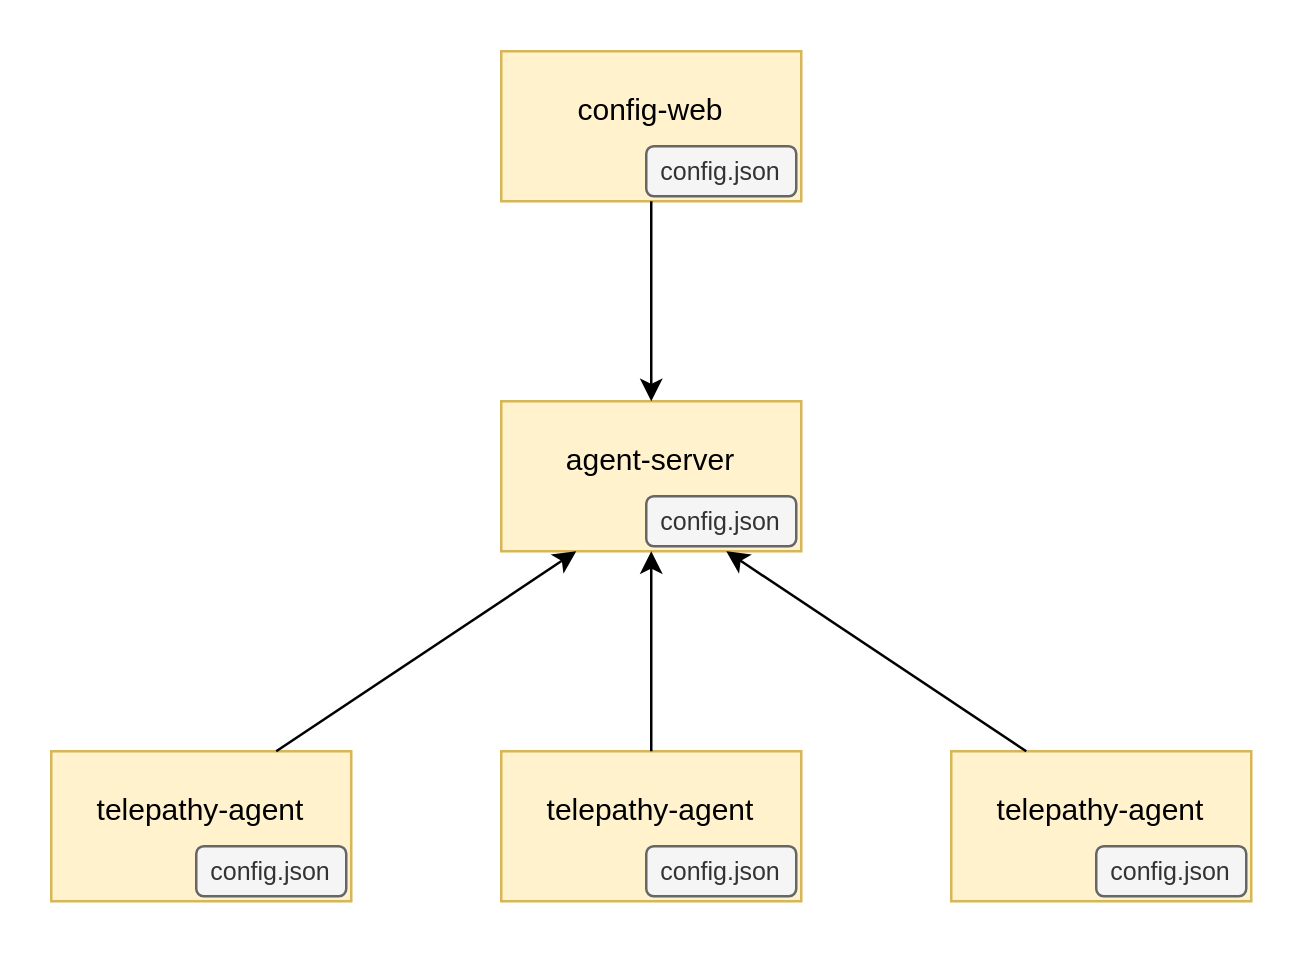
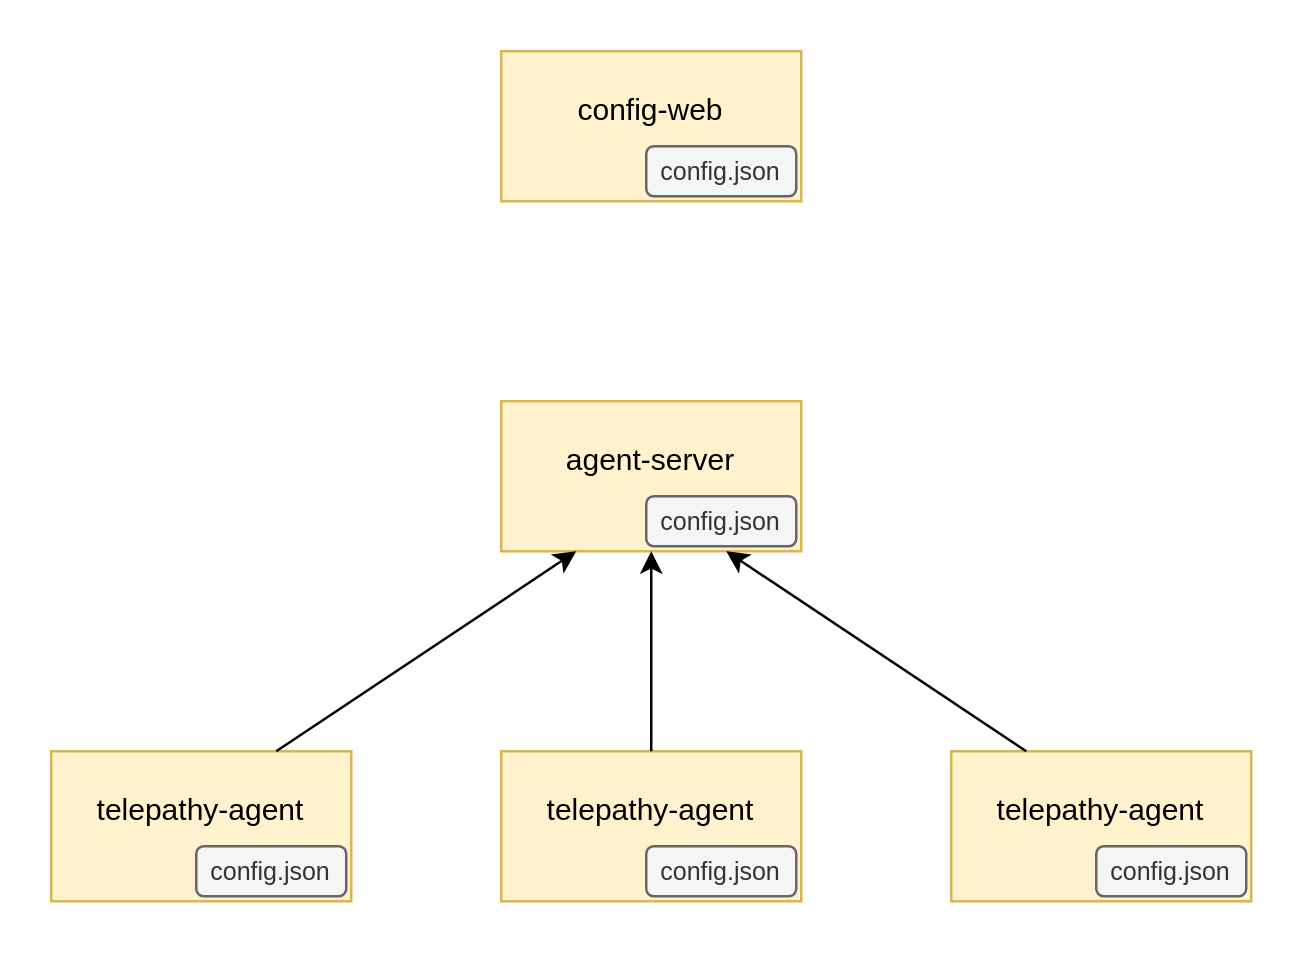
  <mxCell id="0" />
  <mxCell id="1" parent="0" />
  <mxCell id="2" value="agent-server" style="rounded=0;whiteSpace=wrap;html=1;fillColor=#fff2cc;strokeColor=#d6b656;spacingBottom=12;" parent="1" vertex="1"><mxGeometry x="200" y="160" width="120" height="60" as="geometry" /></mxCell>
  <mxCell id="3" value="telepathy-agent" style="rounded=0;whiteSpace=wrap;html=1;fillColor=#fff2cc;strokeColor=#d6b656;spacingBottom=12;" parent="1" vertex="1"><mxGeometry x="20" y="300" width="120" height="60" as="geometry" /></mxCell>
  <mxCell id="4" value="telepathy-agent" style="rounded=0;whiteSpace=wrap;html=1;fillColor=#fff2cc;strokeColor=#d6b656;spacingBottom=12;" parent="1" vertex="1"><mxGeometry x="200" y="300" width="120" height="60" as="geometry" /></mxCell>
  <mxCell id="5" value="telepathy-agent" style="rounded=0;whiteSpace=wrap;html=1;fillColor=#fff2cc;strokeColor=#d6b656;spacingBottom=12;" parent="1" vertex="1"><mxGeometry x="380" y="300" width="120" height="60" as="geometry" /></mxCell>
  <mxCell id="6" value="config-web" style="rounded=0;whiteSpace=wrap;html=1;fillColor=#fff2cc;strokeColor=#d6b656;spacingBottom=12;" parent="1" vertex="1"><mxGeometry x="200" y="20" width="120" height="60" as="geometry" /></mxCell>
- <mxCell id="7" value="" style="endArrow=classic;html=1;exitX=0.5;exitY=1;exitDx=0;exitDy=0;entryX=0.5;entryY=0;entryDx=0;entryDy=0;" parent="1" source="6" target="2" edge="1"><mxGeometry width="50" height="50" relative="1" as="geometry"><mxPoint x="280" y="190" as="sourcePoint" /><mxPoint x="330" y="140" as="targetPoint" /></mxGeometry></mxCell>
  <mxCell id="8" value="" style="endArrow=classic;html=1;exitX=0.75;exitY=0;exitDx=0;exitDy=0;entryX=0.25;entryY=1;entryDx=0;entryDy=0;" parent="1" source="3" target="2" edge="1"><mxGeometry width="50" height="50" relative="1" as="geometry"><mxPoint x="270" y="90" as="sourcePoint" /><mxPoint x="270" y="170" as="targetPoint" /></mxGeometry></mxCell>
  <mxCell id="9" value="" style="endArrow=classic;html=1;exitX=0.5;exitY=0;exitDx=0;exitDy=0;entryX=0.5;entryY=1;entryDx=0;entryDy=0;" parent="1" source="4" target="2" edge="1"><mxGeometry width="50" height="50" relative="1" as="geometry"><mxPoint x="120" y="310" as="sourcePoint" /><mxPoint x="240" y="230" as="targetPoint" /></mxGeometry></mxCell>
  <mxCell id="10" value="" style="endArrow=classic;html=1;exitX=0.25;exitY=0;exitDx=0;exitDy=0;entryX=0.75;entryY=1;entryDx=0;entryDy=0;" parent="1" source="5" target="2" edge="1"><mxGeometry width="50" height="50" relative="1" as="geometry"><mxPoint x="130" y="320" as="sourcePoint" /><mxPoint x="250" y="240" as="targetPoint" /></mxGeometry></mxCell>
  <mxCell id="11" value="config.json" style="rounded=1;whiteSpace=wrap;html=1;fillColor=#f5f5f5;strokeColor=#666666;fontColor=#333333;fontSize=10;" vertex="1" parent="1"><mxGeometry x="78" y="338" width="60" height="20" as="geometry" /></mxCell>
  <mxCell id="12" value="config.json" style="rounded=1;whiteSpace=wrap;html=1;fillColor=#f5f5f5;strokeColor=#666666;fontColor=#333333;fontSize=10;" vertex="1" parent="1"><mxGeometry x="258" y="338" width="60" height="20" as="geometry" /></mxCell>
  <mxCell id="13" value="config.json" style="rounded=1;whiteSpace=wrap;html=1;fillColor=#f5f5f5;strokeColor=#666666;fontColor=#333333;fontSize=10;" vertex="1" parent="1"><mxGeometry x="438" y="338" width="60" height="20" as="geometry" /></mxCell>
  <mxCell id="14" value="config.json" style="rounded=1;whiteSpace=wrap;html=1;fillColor=#f5f5f5;strokeColor=#666666;fontColor=#333333;fontSize=10;" vertex="1" parent="1"><mxGeometry x="258" y="198" width="60" height="20" as="geometry" /></mxCell>
  <mxCell id="15" value="config.json" style="rounded=1;whiteSpace=wrap;html=1;fillColor=#f5f5f5;strokeColor=#666666;fontColor=#333333;fontSize=10;" vertex="1" parent="1"><mxGeometry x="258" y="58" width="60" height="20" as="geometry" /></mxCell>
